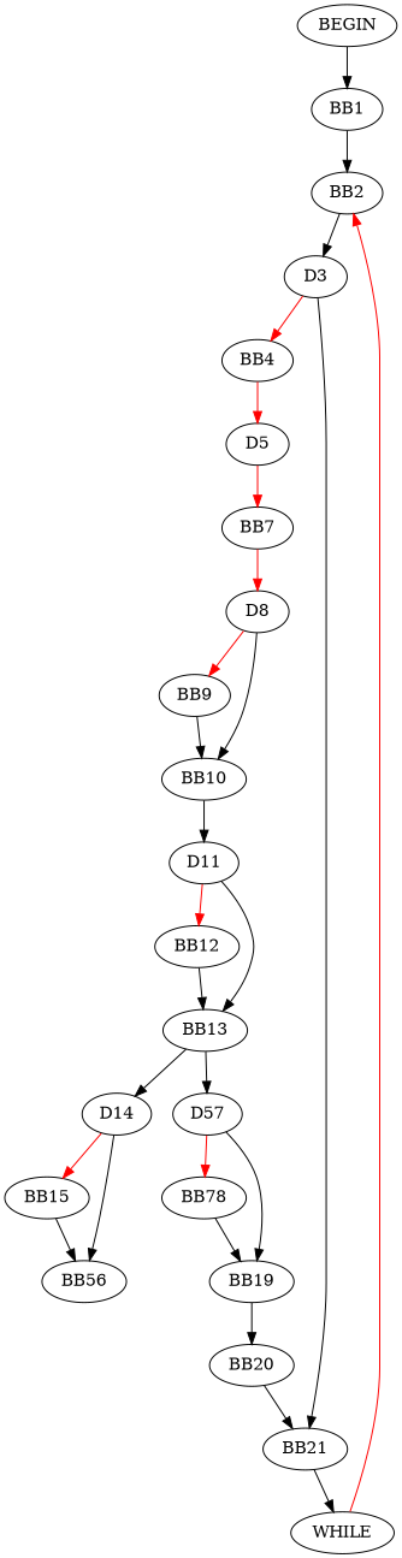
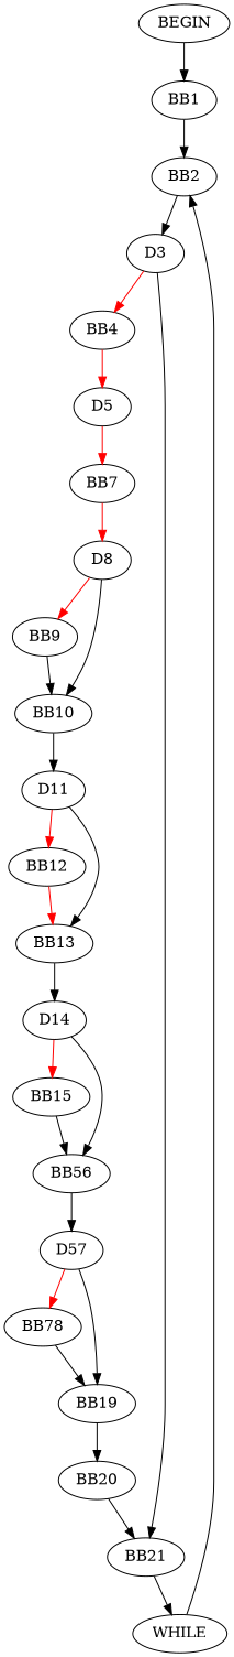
  digraph {
    BEGIN
    BB1
    BB2
    D3
    BB4
    BB21
    WHILE
    D5
    BB7
    D8
    BB20
    BB9
    BB10
    D11
    BB12
    BB13
    D14
    BB15
    n19 [label=BB56]
    n20 [label=D57]
    n21 [label=BB78]
    BB19
    BEGIN -> BB1
    BB1 -> BB2
    BB2 -> D3
    D3 -> BB4 [color=red pendwidth=3.0]
    D3 -> BB21
    BB4 -> D5 [color=red]
    BB21 -> WHILE
-   WHILE -> BB2 [color=red]
+   WHILE -> BB2
    D5 -> BB7 [color=red pendwidth=3.0]
    BB7 -> D8 [color=red]
    D8 -> BB9 [color=red pendwidth=3.0]
    D8 -> BB10
    BB20 -> BB21
    BB9 -> BB10
    BB10 -> D11
    D11 -> BB12 [color=red pendwidth=3.0]
    D11 -> BB13
-   BB12 -> BB13
+   BB12 -> BB13 [color=red]
    BB13 -> D14
    D14 -> BB15 [color=red pendwidth=3.0]
    D14 -> n19
    BB15 -> n19
-   BB13 -> n20
+   n19 -> n20
    n20 -> n21 [color=red pendwidth=3.0]
    n20 -> BB19
    n21 -> BB19
    BB19 -> BB20
  }
